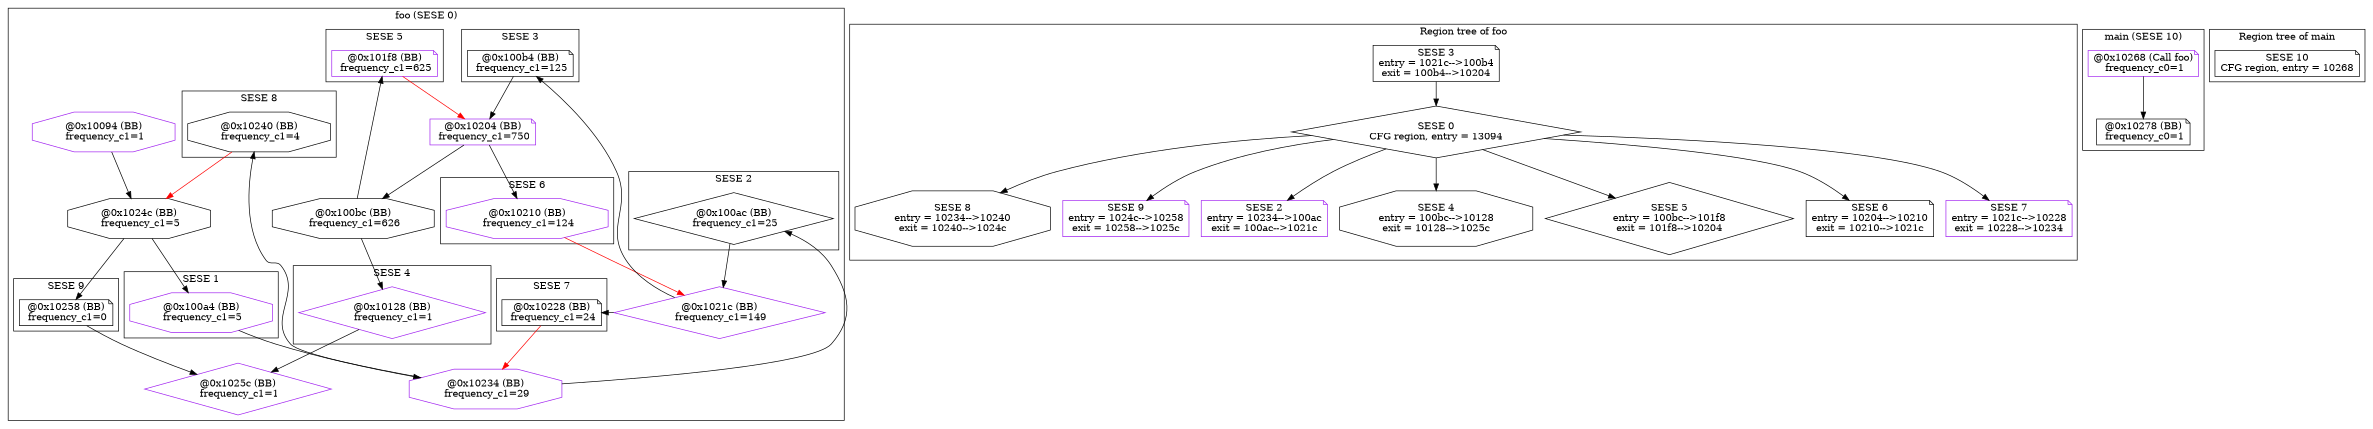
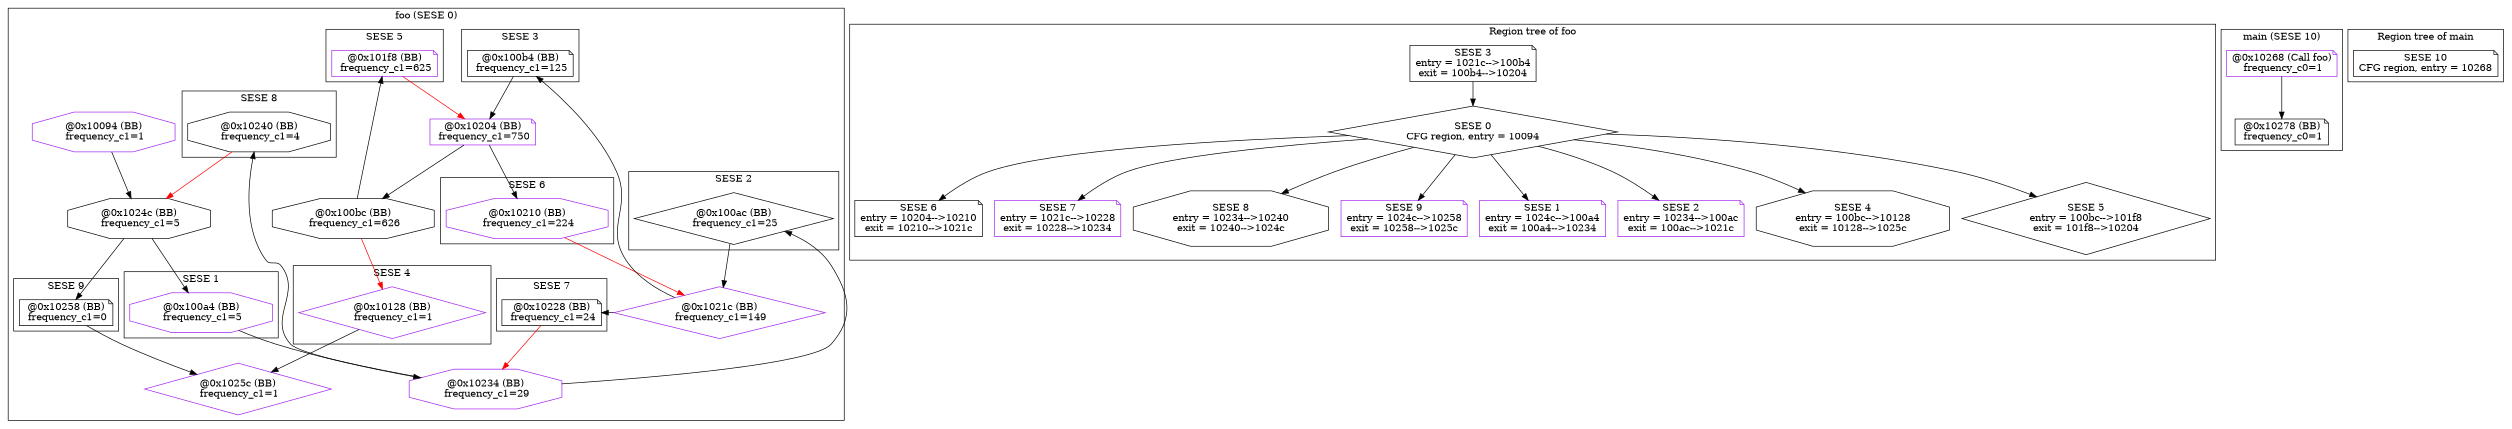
  digraph {
    node [color=black shape=note]
    n1 [color=purple label="@0x100a4 (BB)\n frequency_c1=5\n" shape=octagon]
    n2 [label="@0x100ac (BB)\n frequency_c1=25\n" shape=diamond]
    n3 [label="@0x100b4 (BB)\n frequency_c1=125\n"]
    n4 [color=purple label="@0x10128 (BB)\n frequency_c1=1\n" shape=diamond]
    n5 [color=purple label="@0x101f8 (BB)\n frequency_c1=625\n"]
-   n6 [color=purple label="@0x10210 (BB)\n frequency_c1=124\n" shape=octagon]
+   n6 [color=purple label="@0x10210 (BB)\n frequency_c1=224\n" shape=octagon]
    n7 [label="@0x10228 (BB)\n frequency_c1=24\n"]
    n8 [label="@0x10240 (BB)\n frequency_c1=4\n" shape=octagon]
    n9 [label="@0x10258 (BB)\n frequency_c1=0\n"]
    n10 [color=purple label="@0x10094 (BB)\n frequency_c1=1\n" shape=octagon]
    n11 [label="@0x100bc (BB)\n frequency_c1=626\n" shape=octagon]
    n12 [color=purple label="@0x10204 (BB)\n frequency_c1=750\n"]
    n13 [color=purple label="@0x1021c (BB)\n frequency_c1=149\n" shape=diamond]
    n14 [color=purple label="@0x10234 (BB)\n frequency_c1=29\n" shape=octagon]
    n15 [label="@0x1024c (BB)\n frequency_c1=5\n" shape=octagon]
    n16 [color=purple label="@0x1025c (BB)\n frequency_c1=1\n" shape=diamond]
-   n17 [label="SESE 0\nCFG region, entry = 13094" shape=diamond]
+   n17 [label="SESE 0\nCFG region, entry = 10094" shape=diamond]
+   n18 [color=purple label="SESE 1\nentry = 1024c-->100a4\nexit = 100a4-->10234"]
    n19 [color=purple label="SESE 2\nentry = 10234-->100ac\nexit = 100ac-->1021c"]
    n20 [label="SESE 3\nentry = 1021c-->100b4\nexit = 100b4-->10204"]
    n21 [label="SESE 4\nentry = 100bc-->10128\nexit = 10128-->1025c" shape=octagon]
    n22 [label="SESE 5\nentry = 100bc-->101f8\nexit = 101f8-->10204" shape=diamond]
    n23 [label="SESE 6\nentry = 10204-->10210\nexit = 10210-->1021c"]
    n24 [color=purple label="SESE 7\nentry = 1021c-->10228\nexit = 10228-->10234"]
    n25 [label="SESE 8\nentry = 10234-->10240\nexit = 10240-->1024c" shape=octagon]
    n26 [color=purple label="SESE 9\nentry = 1024c-->10258\nexit = 10258-->1025c"]
    n27 [color=purple label="@0x10268 (Call foo)\n frequency_c0=1\n"]
    n28 [label="@0x10278 (BB)\n frequency_c0=1\n"]
    n29 [label="SESE 10\nCFG region, entry = 10268"]
    subgraph cluster_1 {
      label="foo (SESE 0)"
      n10
      n11
      n12
      n13
      n14
      n15
      n16
      subgraph cluster_2 {
        label="SESE 1"
        n1
      }
      subgraph cluster_3 {
        label="SESE 2"
        n2
      }
      subgraph cluster_4 {
        label="SESE 3"
        n3
      }
      subgraph cluster_5 {
        label="SESE 4"
        n4
      }
      subgraph cluster_6 {
        label="SESE 5"
        n5
      }
      subgraph cluster_7 {
        label="SESE 6"
        n6
      }
      subgraph cluster_8 {
        label="SESE 7"
        n7
      }
      subgraph cluster_9 {
        label="SESE 8"
        n8
      }
      subgraph cluster_10 {
        label="SESE 9"
        n9
      }
    }
    subgraph cluster_11 {
      label="Region tree of foo"
      n17
+     n18
      n19
      n20
      n21
      n22
      n23
      n24
      n25
      n26
    }
    subgraph cluster_12 {
      label="main (SESE 10)"
      n27
      n28
    }
    subgraph cluster_13 {
      label="Region tree of main"
      n29
    }
    n1 -> n14
    n2 -> n13
    n3 -> n12
    n4 -> n16
    n5 -> n12 [color=red]
    n6 -> n13 [color=red]
    n7 -> n14 [color=red]
    n8 -> n15 [color=red]
    n9 -> n16
    n10 -> n15
-   n11 -> n4
+   n11 -> n4 [color=red]
    n11 -> n5
    n12 -> n6
    n12 -> n11
    n13 -> n3
    n13 -> n7
    n14 -> n2
    n14 -> n8
    n15 -> n1
    n15 -> n9
+   n17 -> n18
    n17 -> n19
    n17 -> n21
    n17 -> n22
    n17 -> n23
    n17 -> n24
    n17 -> n25
    n17 -> n26
    n20 -> n17
    n27 -> n28
  }
